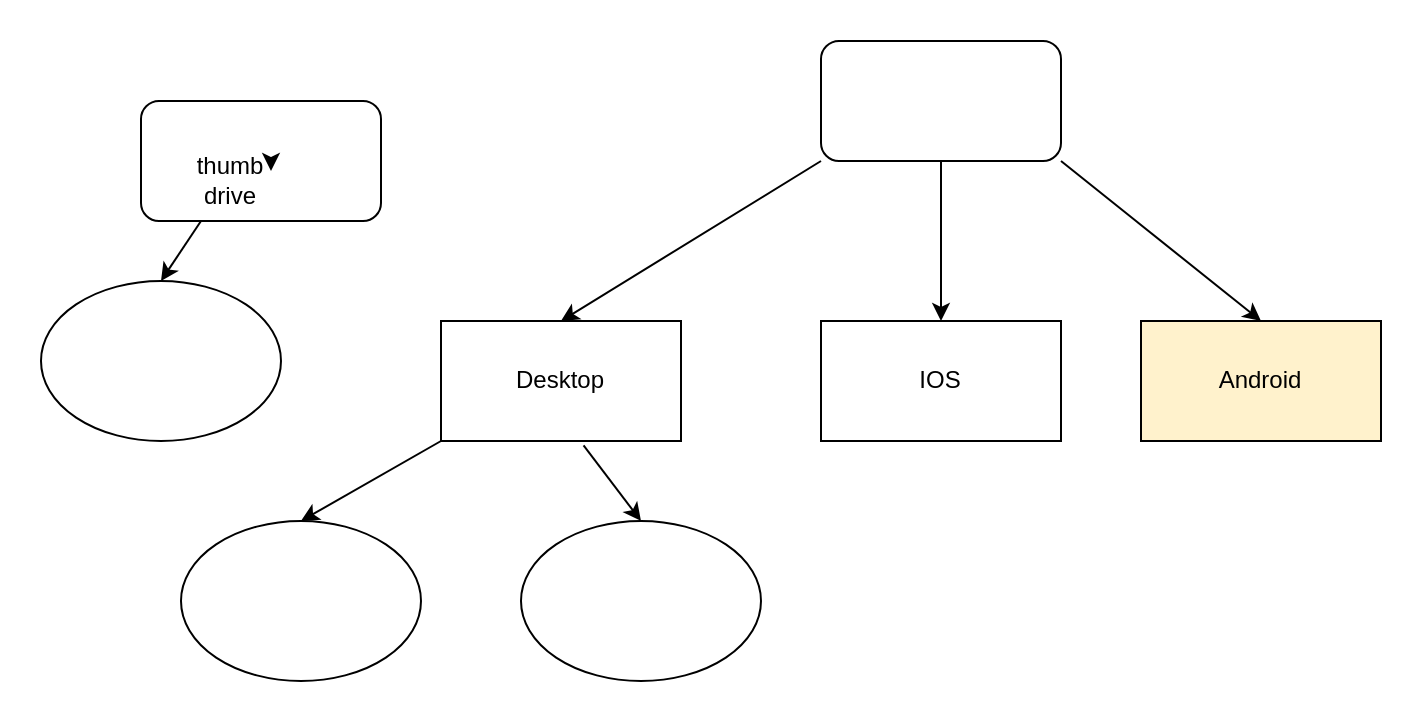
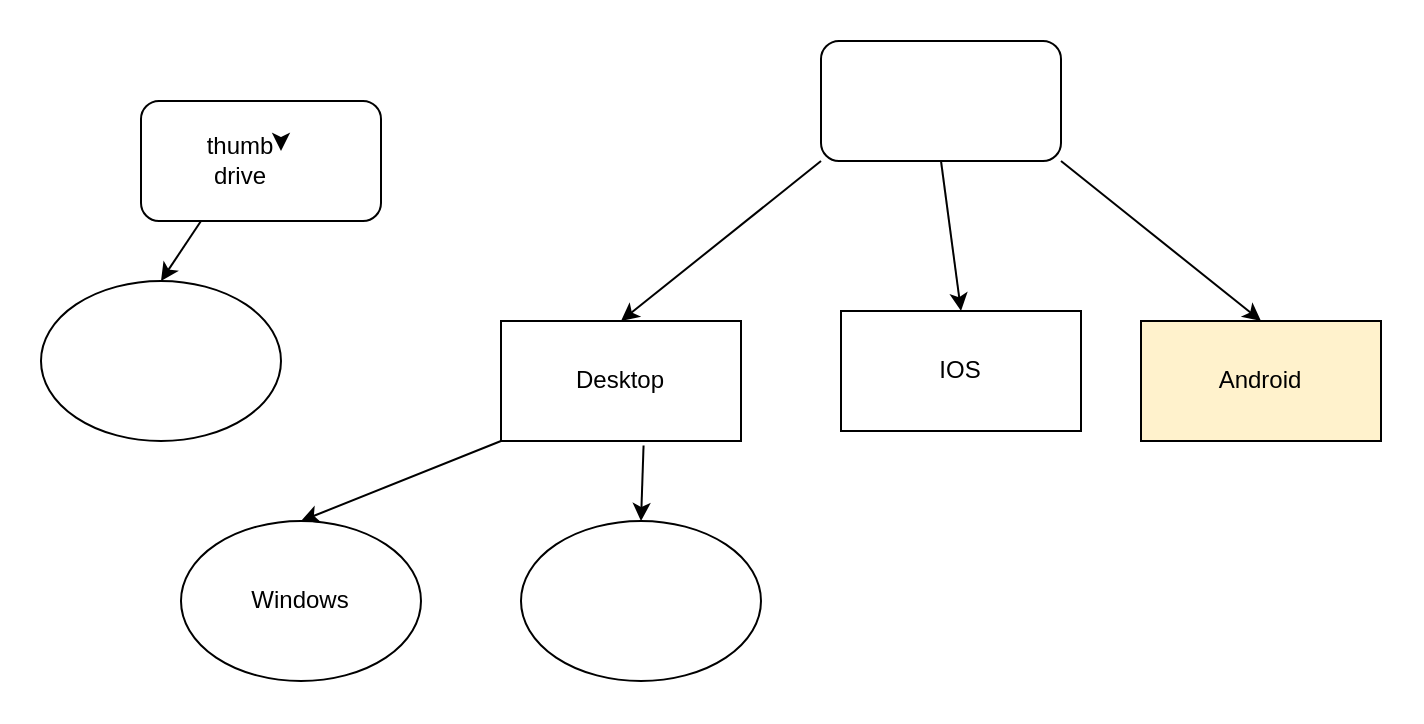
  <mxCell id="0" />
  <mxCell id="1" parent="0" />
  <mxCell id="2" value="" style="rounded=1;whiteSpace=wrap;html=1;" vertex="1" parent="1"><mxGeometry x="410" y="20" width="120" height="60" as="geometry" /></mxCell>
- <mxCell id="3" value="Desktop" style="rounded=0;whiteSpace=wrap;html=1;" vertex="1" parent="1"><mxGeometry x="220" y="160" width="120" height="60" as="geometry" /></mxCell>
- <mxCell id="4" value="IOS" style="rounded=0;whiteSpace=wrap;html=1;" vertex="1" parent="1"><mxGeometry x="410" y="160" width="120" height="60" as="geometry" /></mxCell>
+ <mxCell id="3" value="Desktop" style="rounded=0;whiteSpace=wrap;html=1;" vertex="1" parent="1"><mxGeometry x="250" y="160" width="120" height="60" as="geometry" /></mxCell>
+ <mxCell id="4" value="IOS" style="rounded=0;whiteSpace=wrap;html=1;" vertex="1" parent="1"><mxGeometry x="420" y="155" width="120" height="60" as="geometry" /></mxCell>
  <mxCell id="5" value="Android" style="rounded=0;whiteSpace=wrap;html=1;fillColor=#fff2cc;" vertex="1" parent="1"><mxGeometry x="570" y="160" width="120" height="60" as="geometry" /></mxCell>
  <mxCell id="6" value="" style="ellipse;whiteSpace=wrap;html=1;" vertex="1" parent="1"><mxGeometry x="90" y="260" width="120" height="80" as="geometry" /></mxCell>
  <mxCell id="7" value="" style="ellipse;whiteSpace=wrap;html=1;" vertex="1" parent="1"><mxGeometry x="260" y="260" width="120" height="80" as="geometry" /></mxCell>
+ <mxCell id="8" value="Windows" style="text;html=1;strokeColor=none;fillColor=none;align=center;verticalAlign=middle;whiteSpace=wrap;rounded=0;" vertex="1" parent="1"><mxGeometry x="130" y="290" width="40" height="20" as="geometry" /></mxCell>
  <mxCell id="9" value="" style="endArrow=classic;html=1;exitX=0;exitY=1;exitDx=0;exitDy=0;entryX=0.5;entryY=0;entryDx=0;entryDy=0;" edge="1" parent="1" source="2" target="3"><mxGeometry width="50" height="50" relative="1" as="geometry"><mxPoint x="460" y="170" as="sourcePoint" /><mxPoint x="510" y="120" as="targetPoint" /></mxGeometry></mxCell>
  <mxCell id="10" value="" style="endArrow=classic;html=1;exitX=0.5;exitY=1;exitDx=0;exitDy=0;entryX=0.5;entryY=0;entryDx=0;entryDy=0;" edge="1" parent="1" source="2" target="4"><mxGeometry width="50" height="50" relative="1" as="geometry"><mxPoint x="460" y="170" as="sourcePoint" /><mxPoint x="510" y="120" as="targetPoint" /></mxGeometry></mxCell>
  <mxCell id="11" value="" style="endArrow=classic;html=1;exitX=1;exitY=1;exitDx=0;exitDy=0;entryX=0.5;entryY=0;entryDx=0;entryDy=0;" edge="1" parent="1" source="2" target="5"><mxGeometry width="50" height="50" relative="1" as="geometry"><mxPoint x="460" y="170" as="sourcePoint" /><mxPoint x="510" y="120" as="targetPoint" /></mxGeometry></mxCell>
  <mxCell id="12" value="" style="endArrow=classic;html=1;exitX=0;exitY=1;exitDx=0;exitDy=0;entryX=0.5;entryY=0;entryDx=0;entryDy=0;" edge="1" parent="1" source="3" target="6"><mxGeometry width="50" height="50" relative="1" as="geometry"><mxPoint x="460" y="170" as="sourcePoint" /><mxPoint x="510" y="120" as="targetPoint" /></mxGeometry></mxCell>
  <mxCell id="13" value="" style="endArrow=classic;html=1;exitX=0.594;exitY=1.037;exitDx=0;exitDy=0;exitPerimeter=0;entryX=0.5;entryY=0;entryDx=0;entryDy=0;" edge="1" parent="1" source="3" target="7"><mxGeometry width="50" height="50" relative="1" as="geometry"><mxPoint x="460" y="170" as="sourcePoint" /><mxPoint x="510" y="120" as="targetPoint" /></mxGeometry></mxCell>
  <mxCell id="14" value="" style="rounded=1;whiteSpace=wrap;html=1;" vertex="1" parent="1"><mxGeometry x="70" y="50" width="120" height="60" as="geometry" /></mxCell>
- <mxCell id="15" value="thumb drive" style="text;html=1;strokeColor=none;fillColor=none;align=center;verticalAlign=middle;whiteSpace=wrap;rounded=0;" vertex="1" parent="1"><mxGeometry x="95" y="80" width="40" height="20" as="geometry" /></mxCell>
+ <mxCell id="15" value="thumb drive" style="text;html=1;strokeColor=none;fillColor=none;align=center;verticalAlign=middle;whiteSpace=wrap;rounded=0;" vertex="1" parent="1"><mxGeometry x="100" y="70" width="40" height="20" as="geometry" /></mxCell>
  <mxCell id="16" style="edgeStyle=orthogonalEdgeStyle;rounded=0;orthogonalLoop=1;jettySize=auto;html=1;exitX=1;exitY=0;exitDx=0;exitDy=0;entryX=1;entryY=0.25;entryDx=0;entryDy=0;" edge="1" parent="1" source="15" target="15"><mxGeometry relative="1" as="geometry" /></mxCell>
  <mxCell id="17" value="" style="ellipse;whiteSpace=wrap;html=1;" vertex="1" parent="1"><mxGeometry x="20" y="140" width="120" height="80" as="geometry" /></mxCell>
  <mxCell id="18" value="" style="endArrow=classic;html=1;exitX=0.25;exitY=1;exitDx=0;exitDy=0;entryX=0.5;entryY=0;entryDx=0;entryDy=0;" edge="1" parent="1" source="14" target="17"><mxGeometry width="50" height="50" relative="1" as="geometry"><mxPoint x="340" y="100" as="sourcePoint" /><mxPoint x="390" y="50" as="targetPoint" /></mxGeometry></mxCell>
